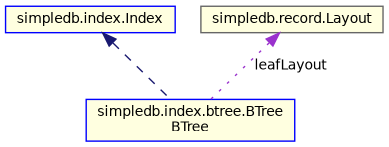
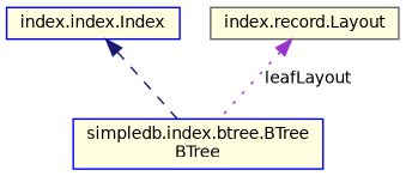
  digraph {
    node [color=blue fillcolor=lightyellow fontname=Helvetica fontsize=10 shape=record style=filled]
    edge [dir=back fontname=Helvetica fontsize=10 labelfontname=Helvetica labelfontsize=10]
    n1 [fontcolor=black height=0.2 label="simpledb.index.btree.BTree\lBTree" width=0.4]
-   n2 [height=0.2 label="simpledb.index.Index" width=0.4]
-   n3 [color=gray40 height=0.2 label="simpledb.record.Layout" width=0.4]
+   n2 [height=0.2 label="index.index.Index" width=0.4]
+   n3 [color=gray40 height=0.2 label="index.record.Layout" width=0.4]
    n2 -> n1 [color=midnightblue style=dashed]
    n3 -> n1 [color=darkorchid3 label=" leafLayout" style=dotted]
  }
